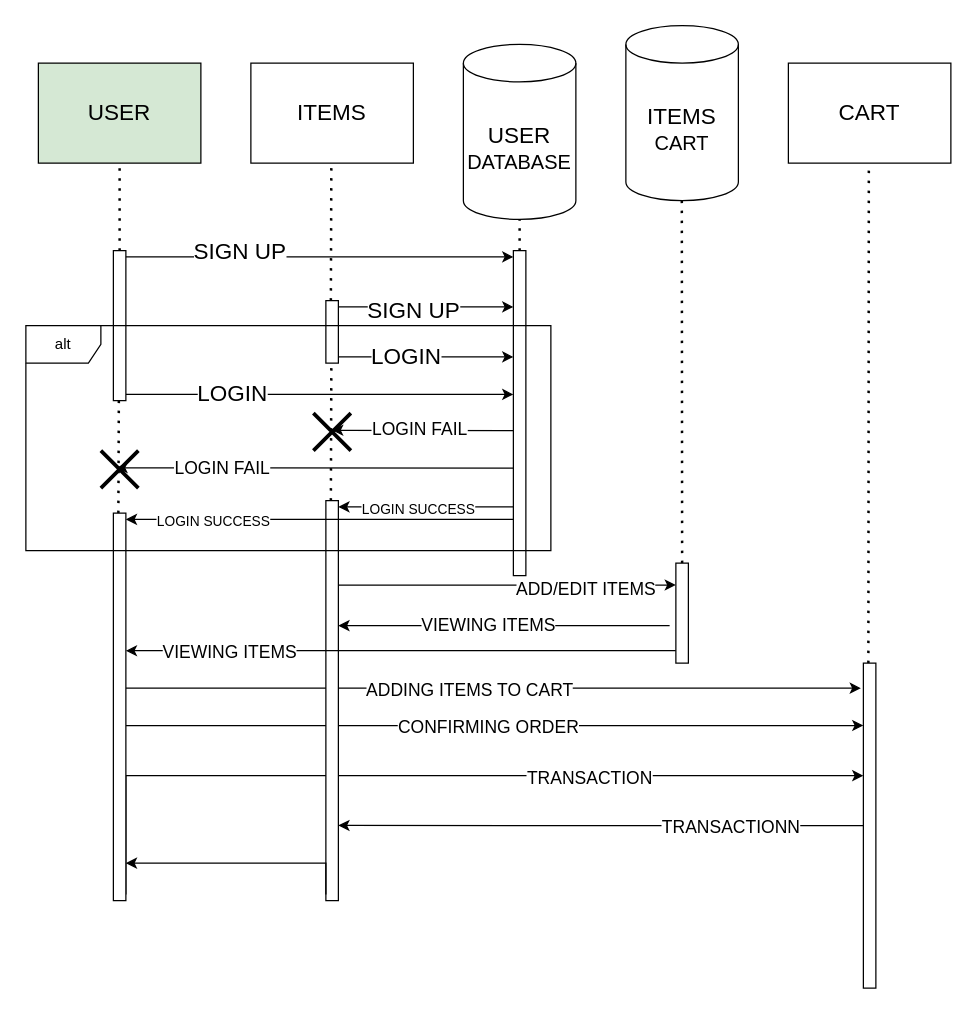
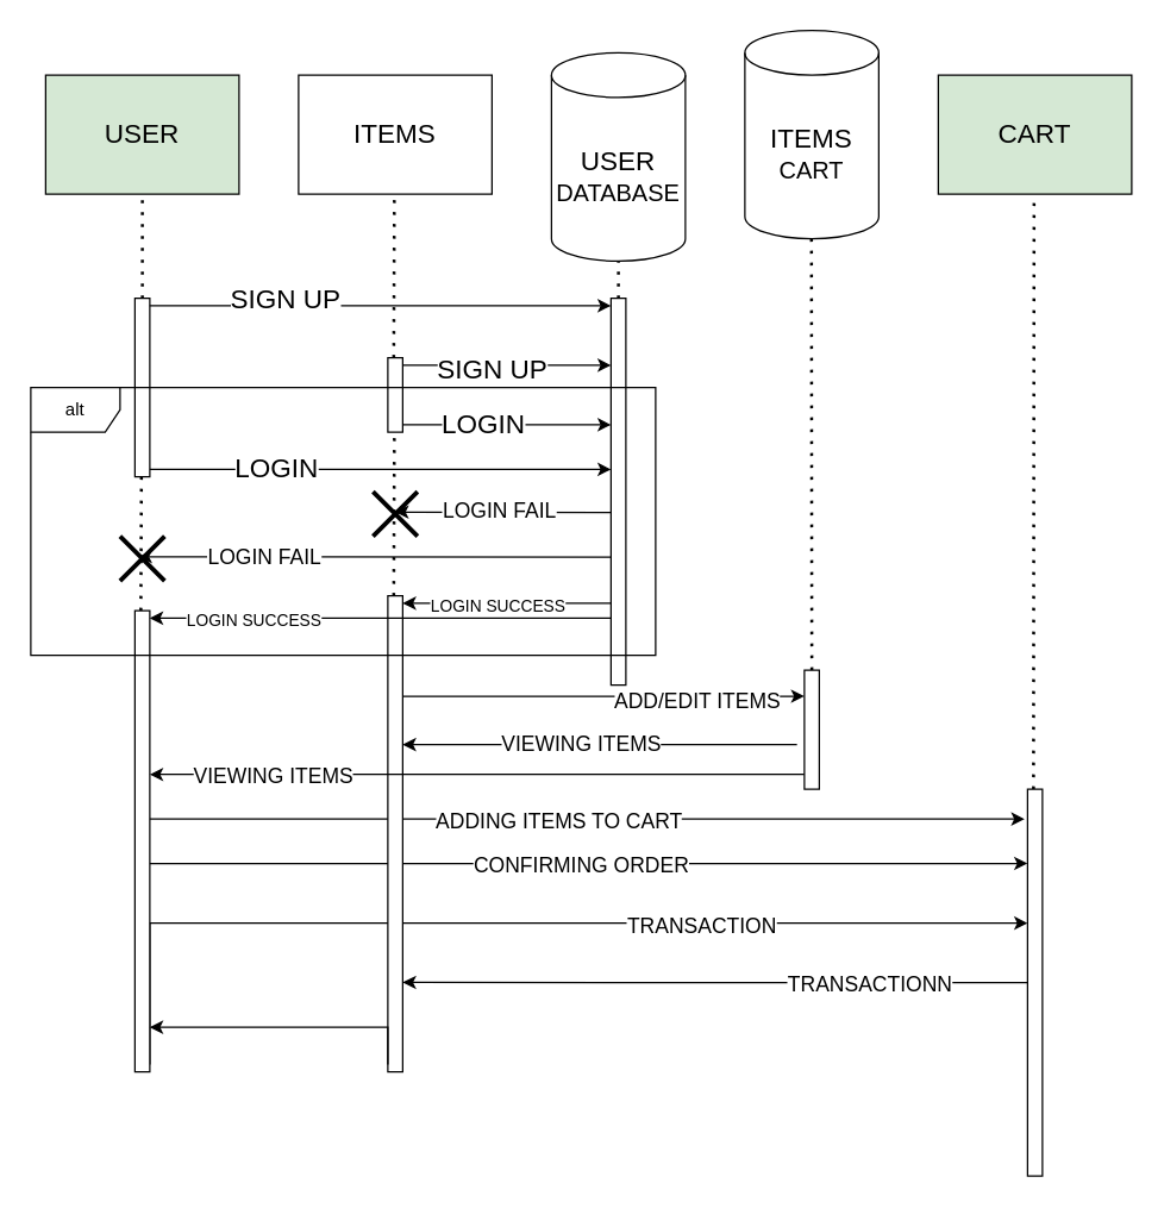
  <mxCell id="0" />
  <mxCell id="1" parent="0" />
  <mxCell id="2" value="&lt;font style=&quot;font-size: 18px;&quot;&gt;USER&lt;/font&gt;" style="rounded=0;whiteSpace=wrap;html=1;fillColor=#d5e8d4;" parent="1" vertex="1"><mxGeometry x="30" y="50" width="130" height="80" as="geometry" /></mxCell>
  <mxCell id="3" value="&lt;font style=&quot;font-size: 18px;&quot;&gt;ITEMS&lt;/font&gt;" style="rounded=0;whiteSpace=wrap;html=1;" parent="1" vertex="1"><mxGeometry x="200" y="50" width="130" height="80" as="geometry" /></mxCell>
  <mxCell id="4" value="&lt;font style=&quot;font-size: 18px;&quot;&gt;USER&lt;/font&gt;&lt;div&gt;&lt;font size=&quot;3&quot;&gt;DATABASE&lt;/font&gt;&lt;/div&gt;" style="shape=cylinder3;whiteSpace=wrap;html=1;boundedLbl=1;backgroundOutline=1;size=15;" parent="1" vertex="1"><mxGeometry x="370" y="35" width="90" height="140" as="geometry" /></mxCell>
  <mxCell id="5" value="&lt;font style=&quot;font-size: 18px;&quot;&gt;ITEMS&lt;/font&gt;&lt;div&gt;&lt;font size=&quot;3&quot;&gt;CART&lt;/font&gt;&lt;/div&gt;" style="shape=cylinder3;whiteSpace=wrap;html=1;boundedLbl=1;backgroundOutline=1;size=15;" parent="1" vertex="1"><mxGeometry x="500" y="20" width="90" height="140" as="geometry" /></mxCell>
- <mxCell id="6" value="&lt;font style=&quot;font-size: 18px;&quot;&gt;CART&lt;/font&gt;" style="rounded=0;whiteSpace=wrap;html=1;" parent="1" vertex="1"><mxGeometry x="630" y="50" width="130" height="80" as="geometry" /></mxCell>
+ <mxCell id="6" value="&lt;font style=&quot;font-size: 18px;&quot;&gt;CART&lt;/font&gt;" style="rounded=0;whiteSpace=wrap;html=1;fillColor=#d5e8d4;" parent="1" vertex="1"><mxGeometry x="630" y="50" width="130" height="80" as="geometry" /></mxCell>
  <mxCell id="7" value="" style="endArrow=none;dashed=1;html=1;dashPattern=1 3;strokeWidth=2;rounded=0;entryX=0.5;entryY=1;entryDx=0;entryDy=0;" parent="1" target="2" edge="1"><mxGeometry width="50" height="50" relative="1" as="geometry"><mxPoint x="95" y="200" as="sourcePoint" /><mxPoint x="400" y="310" as="targetPoint" /></mxGeometry></mxCell>
  <mxCell id="8" value="" style="endArrow=none;dashed=1;html=1;dashPattern=1 3;strokeWidth=2;rounded=0;entryX=0.5;entryY=1;entryDx=0;entryDy=0;entryPerimeter=0;" parent="1" target="4" edge="1"><mxGeometry width="50" height="50" relative="1" as="geometry"><mxPoint x="415" y="200" as="sourcePoint" /><mxPoint x="400" y="310" as="targetPoint" /></mxGeometry></mxCell>
  <mxCell id="9" style="edgeStyle=orthogonalEdgeStyle;rounded=0;orthogonalLoop=1;jettySize=auto;html=1;curved=0;exitX=1;exitY=1;exitDx=0;exitDy=-5;exitPerimeter=0;" parent="1" source="11" target="12" edge="1"><mxGeometry relative="1" as="geometry"><mxPoint x="300" y="315" as="targetPoint" /><Array as="points"><mxPoint x="350" y="315" /><mxPoint x="350" y="315" /></Array></mxGeometry></mxCell>
  <mxCell id="10" value="&lt;font style=&quot;font-size: 18px;&quot;&gt;LOGIN&lt;/font&gt;" style="edgeLabel;html=1;align=center;verticalAlign=middle;resizable=0;points=[];" parent="9" vertex="1" connectable="0"><mxGeometry x="-0.46" y="1" relative="1" as="geometry"><mxPoint as="offset" /></mxGeometry></mxCell>
  <mxCell id="11" value="" style="html=1;points=[[0,0,0,0,5],[0,1,0,0,-5],[1,0,0,0,5],[1,1,0,0,-5]];perimeter=orthogonalPerimeter;outlineConnect=0;targetShapes=umlLifeline;portConstraint=eastwest;newEdgeStyle={&quot;curved&quot;:0,&quot;rounded&quot;:0};" parent="1" vertex="1"><mxGeometry x="90" y="200" width="10" height="120" as="geometry" /></mxCell>
  <mxCell id="12" value="" style="html=1;points=[[0,0,0,0,5],[0,1,0,0,-5],[1,0,0,0,5],[1,1,0,0,-5]];perimeter=orthogonalPerimeter;outlineConnect=0;targetShapes=umlLifeline;portConstraint=eastwest;newEdgeStyle={&quot;curved&quot;:0,&quot;rounded&quot;:0};" parent="1" vertex="1"><mxGeometry x="410" y="200" width="10" height="260" as="geometry" /></mxCell>
  <mxCell id="13" style="edgeStyle=orthogonalEdgeStyle;rounded=0;orthogonalLoop=1;jettySize=auto;html=1;curved=0;exitX=1;exitY=0;exitDx=0;exitDy=5;exitPerimeter=0;entryX=0;entryY=0;entryDx=0;entryDy=5;entryPerimeter=0;" parent="1" source="11" target="12" edge="1"><mxGeometry relative="1" as="geometry" /></mxCell>
  <mxCell id="14" value="&lt;font style=&quot;font-size: 18px;&quot;&gt;SIGN UP&lt;/font&gt;" style="edgeLabel;html=1;align=center;verticalAlign=middle;resizable=0;points=[];" parent="13" vertex="1" connectable="0"><mxGeometry x="0.476" relative="1" as="geometry"><mxPoint x="-139" y="-5" as="offset" /></mxGeometry></mxCell>
  <mxCell id="15" value="" style="endArrow=none;dashed=1;html=1;dashPattern=1 3;strokeWidth=2;rounded=0;entryX=0.5;entryY=1;entryDx=0;entryDy=0;" parent="1" edge="1"><mxGeometry width="50" height="50" relative="1" as="geometry"><mxPoint x="264" y="240" as="sourcePoint" /><mxPoint x="264.38" y="130" as="targetPoint" /></mxGeometry></mxCell>
  <mxCell id="16" style="edgeStyle=orthogonalEdgeStyle;rounded=0;orthogonalLoop=1;jettySize=auto;html=1;curved=0;exitX=1;exitY=0;exitDx=0;exitDy=5;exitPerimeter=0;" parent="1" source="20" target="12" edge="1"><mxGeometry relative="1" as="geometry"><Array as="points"><mxPoint x="370" y="245" /><mxPoint x="370" y="245" /></Array></mxGeometry></mxCell>
  <mxCell id="17" value="&lt;font style=&quot;font-size: 18px;&quot;&gt;SIGN UP&lt;/font&gt;" style="edgeLabel;html=1;align=center;verticalAlign=middle;resizable=0;points=[];" parent="16" vertex="1" connectable="0"><mxGeometry x="-0.161" y="-2" relative="1" as="geometry"><mxPoint as="offset" /></mxGeometry></mxCell>
  <mxCell id="18" style="edgeStyle=orthogonalEdgeStyle;rounded=0;orthogonalLoop=1;jettySize=auto;html=1;curved=0;exitX=1;exitY=1;exitDx=0;exitDy=-5;exitPerimeter=0;" parent="1" source="20" target="12" edge="1"><mxGeometry relative="1" as="geometry"><Array as="points"><mxPoint x="360" y="285" /><mxPoint x="360" y="285" /></Array></mxGeometry></mxCell>
  <mxCell id="19" value="&lt;font style=&quot;font-size: 18px;&quot;&gt;LOGIN&lt;/font&gt;" style="edgeLabel;html=1;align=center;verticalAlign=middle;resizable=0;points=[];" parent="18" vertex="1" connectable="0"><mxGeometry x="-0.25" y="1" relative="1" as="geometry"><mxPoint as="offset" /></mxGeometry></mxCell>
  <mxCell id="20" value="" style="html=1;points=[[0,0,0,0,5],[0,1,0,0,-5],[1,0,0,0,5],[1,1,0,0,-5]];perimeter=orthogonalPerimeter;outlineConnect=0;targetShapes=umlLifeline;portConstraint=eastwest;newEdgeStyle={&quot;curved&quot;:0,&quot;rounded&quot;:0};" parent="1" vertex="1"><mxGeometry x="260" y="240" width="10" height="50" as="geometry" /></mxCell>
  <mxCell id="21" value="" style="endArrow=none;dashed=1;html=1;dashPattern=1 3;strokeWidth=2;rounded=0;entryX=0.5;entryY=1;entryDx=0;entryDy=0;" parent="1" edge="1"><mxGeometry width="50" height="50" relative="1" as="geometry"><mxPoint x="264" y="400" as="sourcePoint" /><mxPoint x="264.38" y="290" as="targetPoint" /></mxGeometry></mxCell>
  <mxCell id="22" value="" style="endArrow=none;dashed=1;html=1;dashPattern=1 3;strokeWidth=2;rounded=0;entryX=0.5;entryY=1;entryDx=0;entryDy=0;" parent="1" edge="1"><mxGeometry width="50" height="50" relative="1" as="geometry"><mxPoint x="94" y="410" as="sourcePoint" /><mxPoint x="94.37" y="320" as="targetPoint" /></mxGeometry></mxCell>
  <mxCell id="23" value="" style="shape=umlDestroy;whiteSpace=wrap;html=1;strokeWidth=3;targetShapes=umlLifeline;" parent="1" vertex="1"><mxGeometry x="250" y="330" width="30" height="30" as="geometry" /></mxCell>
  <mxCell id="24" value="" style="shape=umlDestroy;whiteSpace=wrap;html=1;strokeWidth=3;targetShapes=umlLifeline;" parent="1" vertex="1"><mxGeometry x="80" y="360" width="30" height="30" as="geometry" /></mxCell>
  <mxCell id="25" style="edgeStyle=orthogonalEdgeStyle;rounded=0;orthogonalLoop=1;jettySize=auto;html=1;curved=0;entryX=0.5;entryY=0.458;entryDx=0;entryDy=0;entryPerimeter=0;" parent="1" target="23" edge="1"><mxGeometry relative="1" as="geometry"><mxPoint x="410" y="344" as="sourcePoint" /><Array as="points"><mxPoint x="410" y="344" /></Array></mxGeometry></mxCell>
  <mxCell id="26" value="&lt;font style=&quot;font-size: 14px;&quot;&gt;LOGIN FAIL&lt;/font&gt;" style="edgeLabel;html=1;align=center;verticalAlign=middle;resizable=0;points=[];" parent="25" vertex="1" connectable="0"><mxGeometry x="0.052" y="-1" relative="1" as="geometry"><mxPoint as="offset" /></mxGeometry></mxCell>
  <mxCell id="27" style="edgeStyle=orthogonalEdgeStyle;rounded=0;orthogonalLoop=1;jettySize=auto;html=1;curved=0;entryX=0.417;entryY=0.458;entryDx=0;entryDy=0;entryPerimeter=0;" parent="1" target="24" edge="1"><mxGeometry relative="1" as="geometry"><mxPoint x="410" y="374" as="sourcePoint" /><Array as="points"><mxPoint x="410" y="374" /></Array></mxGeometry></mxCell>
  <mxCell id="28" value="&lt;font style=&quot;font-size: 14px;&quot;&gt;LOGIN FAIL&lt;/font&gt;" style="edgeLabel;html=1;align=center;verticalAlign=middle;resizable=0;points=[];" parent="27" vertex="1" connectable="0"><mxGeometry x="0.472" relative="1" as="geometry"><mxPoint as="offset" /></mxGeometry></mxCell>
  <mxCell id="29" value="" style="edgeStyle=orthogonalEdgeStyle;rounded=0;orthogonalLoop=1;jettySize=auto;html=1;curved=0;" parent="1" source="35" edge="1"><mxGeometry relative="1" as="geometry"><mxPoint x="688" y="550" as="targetPoint" /><Array as="points"><mxPoint x="688" y="550" /></Array></mxGeometry></mxCell>
  <mxCell id="30" value="&lt;font style=&quot;font-size: 14px;&quot;&gt;ADDING ITEMS TO CART&lt;/font&gt;" style="edgeLabel;html=1;align=center;verticalAlign=middle;resizable=0;points=[];" parent="29" vertex="1" connectable="0"><mxGeometry x="-0.067" y="-1" relative="1" as="geometry"><mxPoint as="offset" /></mxGeometry></mxCell>
  <mxCell id="31" value="" style="edgeStyle=orthogonalEdgeStyle;rounded=0;orthogonalLoop=1;jettySize=auto;html=1;curved=0;entryX=0;entryY=0.192;entryDx=0;entryDy=0;entryPerimeter=0;" parent="1" source="35" target="53" edge="1"><mxGeometry relative="1" as="geometry"><mxPoint x="180" y="565" as="targetPoint" /><Array as="points"><mxPoint x="250" y="580" /><mxPoint x="250" y="580" /></Array></mxGeometry></mxCell>
  <mxCell id="32" value="&lt;font style=&quot;font-size: 14px;&quot;&gt;CONFIRMING ORDER&lt;/font&gt;" style="edgeLabel;html=1;align=center;verticalAlign=middle;resizable=0;points=[];" parent="31" vertex="1" connectable="0"><mxGeometry x="-0.022" y="-1" relative="1" as="geometry"><mxPoint as="offset" /></mxGeometry></mxCell>
  <mxCell id="33" style="edgeStyle=orthogonalEdgeStyle;rounded=0;orthogonalLoop=1;jettySize=auto;html=1;curved=0;exitX=1;exitY=1;exitDx=0;exitDy=-5;exitPerimeter=0;" parent="1" source="35" target="53" edge="1"><mxGeometry relative="1" as="geometry"><Array as="points"><mxPoint x="100" y="620" /></Array></mxGeometry></mxCell>
  <mxCell id="34" value="&lt;font style=&quot;font-size: 14px;&quot;&gt;TRANSACTION&lt;/font&gt;" style="edgeLabel;html=1;align=center;verticalAlign=middle;resizable=0;points=[];" parent="33" vertex="1" connectable="0"><mxGeometry x="0.357" y="-1" relative="1" as="geometry"><mxPoint as="offset" /></mxGeometry></mxCell>
  <mxCell id="35" value="" style="html=1;points=[[0,0,0,0,5],[0,1,0,0,-5],[1,0,0,0,5],[1,1,0,0,-5]];perimeter=orthogonalPerimeter;outlineConnect=0;targetShapes=umlLifeline;portConstraint=eastwest;newEdgeStyle={&quot;curved&quot;:0,&quot;rounded&quot;:0};" parent="1" vertex="1"><mxGeometry x="90" y="410" width="10" height="310" as="geometry" /></mxCell>
  <mxCell id="36" style="edgeStyle=orthogonalEdgeStyle;rounded=0;orthogonalLoop=1;jettySize=auto;html=1;curved=0;exitX=1;exitY=1;exitDx=0;exitDy=-5;exitPerimeter=0;" parent="1" edge="1"><mxGeometry relative="1" as="geometry"><mxPoint x="270" y="472.5" as="sourcePoint" /><mxPoint x="540" y="467.5" as="targetPoint" /><Array as="points"><mxPoint x="270" y="467.5" /></Array></mxGeometry></mxCell>
  <mxCell id="37" value="&lt;span style=&quot;font-size: 14px;&quot;&gt;ADD/EDIT ITEMS&lt;/span&gt;" style="edgeLabel;html=1;align=center;verticalAlign=middle;resizable=0;points=[];" parent="36" vertex="1" connectable="0"><mxGeometry x="0.327" relative="1" as="geometry"><mxPoint x="20" y="3" as="offset" /></mxGeometry></mxCell>
  <mxCell id="38" value="" style="html=1;points=[[0,0,0,0,5],[0,1,0,0,-5],[1,0,0,0,5],[1,1,0,0,-5]];perimeter=orthogonalPerimeter;outlineConnect=0;targetShapes=umlLifeline;portConstraint=eastwest;newEdgeStyle={&quot;curved&quot;:0,&quot;rounded&quot;:0};" parent="1" vertex="1"><mxGeometry x="260" y="400" width="10" height="320" as="geometry" /></mxCell>
  <mxCell id="39" style="edgeStyle=orthogonalEdgeStyle;rounded=0;orthogonalLoop=1;jettySize=auto;html=1;curved=0;entryX=1;entryY=0;entryDx=0;entryDy=5;entryPerimeter=0;" parent="1" target="38" edge="1"><mxGeometry relative="1" as="geometry"><mxPoint x="410" y="405" as="sourcePoint" /><Array as="points"><mxPoint x="410" y="405" /></Array></mxGeometry></mxCell>
  <mxCell id="40" value="LOGIN SUCCESS" style="edgeLabel;html=1;align=center;verticalAlign=middle;resizable=0;points=[];" parent="39" vertex="1" connectable="0"><mxGeometry x="0.107" y="1" relative="1" as="geometry"><mxPoint as="offset" /></mxGeometry></mxCell>
  <mxCell id="41" value="alt" style="shape=umlFrame;whiteSpace=wrap;html=1;pointerEvents=0;noLabel=0;overflow=visible;" parent="1" vertex="1"><mxGeometry x="20" y="260" width="420" height="180" as="geometry" /></mxCell>
  <mxCell id="42" style="edgeStyle=orthogonalEdgeStyle;rounded=0;orthogonalLoop=1;jettySize=auto;html=1;curved=0;entryX=1;entryY=0;entryDx=0;entryDy=5;entryPerimeter=0;" parent="1" target="35" edge="1"><mxGeometry relative="1" as="geometry"><mxPoint x="410" y="415" as="sourcePoint" /><Array as="points"><mxPoint x="410" y="415" /></Array></mxGeometry></mxCell>
  <mxCell id="43" value="LOGIN SUCCESS" style="edgeLabel;html=1;align=center;verticalAlign=middle;resizable=0;points=[];" parent="42" vertex="1" connectable="0"><mxGeometry x="0.556" y="1" relative="1" as="geometry"><mxPoint as="offset" /></mxGeometry></mxCell>
  <mxCell id="44" value="" style="endArrow=none;dashed=1;html=1;dashPattern=1 3;strokeWidth=2;rounded=0;entryX=0.5;entryY=1;entryDx=0;entryDy=0;" parent="1" edge="1"><mxGeometry width="50" height="50" relative="1" as="geometry"><mxPoint x="545" y="450" as="sourcePoint" /><mxPoint x="544.75" y="160" as="targetPoint" /></mxGeometry></mxCell>
  <mxCell id="45" style="edgeStyle=orthogonalEdgeStyle;rounded=0;orthogonalLoop=1;jettySize=auto;html=1;curved=0;" parent="1" target="38" edge="1"><mxGeometry relative="1" as="geometry"><mxPoint x="535" y="500" as="sourcePoint" /><Array as="points"><mxPoint x="535" y="500" /></Array></mxGeometry></mxCell>
  <mxCell id="46" value="&lt;font style=&quot;font-size: 14px;&quot;&gt;VIEWING ITEMS&lt;/font&gt;" style="edgeLabel;html=1;align=center;verticalAlign=middle;resizable=0;points=[];" parent="45" vertex="1" connectable="0"><mxGeometry x="0.102" y="-1" relative="1" as="geometry"><mxPoint as="offset" /></mxGeometry></mxCell>
  <mxCell id="47" value="" style="edgeStyle=orthogonalEdgeStyle;rounded=0;orthogonalLoop=1;jettySize=auto;html=1;curved=0;entryX=1;entryY=0.355;entryDx=0;entryDy=0;entryPerimeter=0;" parent="1" source="49" target="35" edge="1"><mxGeometry relative="1" as="geometry"><mxPoint x="460" y="510" as="targetPoint" /><Array as="points"><mxPoint x="430" y="520" /><mxPoint x="430" y="520" /></Array></mxGeometry></mxCell>
  <mxCell id="48" value="&lt;font style=&quot;font-size: 14px;&quot;&gt;VIEWING ITEMS&lt;/font&gt;" style="edgeLabel;html=1;align=center;verticalAlign=middle;resizable=0;points=[];" parent="47" vertex="1" connectable="0"><mxGeometry x="0.625" relative="1" as="geometry"><mxPoint as="offset" /></mxGeometry></mxCell>
  <mxCell id="49" value="" style="html=1;points=[[0,0,0,0,5],[0,1,0,0,-5],[1,0,0,0,5],[1,1,0,0,-5]];perimeter=orthogonalPerimeter;outlineConnect=0;targetShapes=umlLifeline;portConstraint=eastwest;newEdgeStyle={&quot;curved&quot;:0,&quot;rounded&quot;:0};" parent="1" vertex="1"><mxGeometry x="540" y="450" width="10" height="80" as="geometry" /></mxCell>
  <mxCell id="50" value="" style="endArrow=none;dashed=1;html=1;dashPattern=1 3;strokeWidth=2;rounded=0;entryX=0.5;entryY=1;entryDx=0;entryDy=0;" parent="1" edge="1"><mxGeometry width="50" height="50" relative="1" as="geometry"><mxPoint x="694" y="530" as="sourcePoint" /><mxPoint x="694.37" y="130" as="targetPoint" /></mxGeometry></mxCell>
  <mxCell id="51" value="" style="edgeStyle=orthogonalEdgeStyle;rounded=0;orthogonalLoop=1;jettySize=auto;html=1;curved=0;entryX=1;entryY=0.812;entryDx=0;entryDy=0;entryPerimeter=0;" parent="1" source="53" target="38" edge="1"><mxGeometry relative="1" as="geometry"><mxPoint x="610" y="660" as="targetPoint" /></mxGeometry></mxCell>
  <mxCell id="52" value="&lt;font style=&quot;font-size: 14px;&quot;&gt;TRANSACTIONN&lt;/font&gt;" style="edgeLabel;html=1;align=center;verticalAlign=middle;resizable=0;points=[];" parent="51" vertex="1" connectable="0"><mxGeometry x="-0.489" relative="1" as="geometry"><mxPoint as="offset" /></mxGeometry></mxCell>
  <mxCell id="53" value="" style="html=1;points=[[0,0,0,0,5],[0,1,0,0,-5],[1,0,0,0,5],[1,1,0,0,-5]];perimeter=orthogonalPerimeter;outlineConnect=0;targetShapes=umlLifeline;portConstraint=eastwest;newEdgeStyle={&quot;curved&quot;:0,&quot;rounded&quot;:0};" parent="1" vertex="1"><mxGeometry x="690" y="530" width="10" height="260" as="geometry" /></mxCell>
  <mxCell id="54" style="edgeStyle=orthogonalEdgeStyle;rounded=0;orthogonalLoop=1;jettySize=auto;html=1;curved=0;exitX=0;exitY=1;exitDx=0;exitDy=-5;exitPerimeter=0;" parent="1" source="38" edge="1"><mxGeometry relative="1" as="geometry"><mxPoint x="100" y="690" as="targetPoint" /><Array as="points"><mxPoint x="260" y="690" /><mxPoint x="100" y="690" /></Array></mxGeometry></mxCell>
